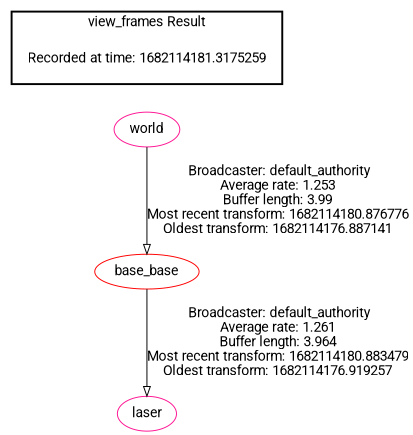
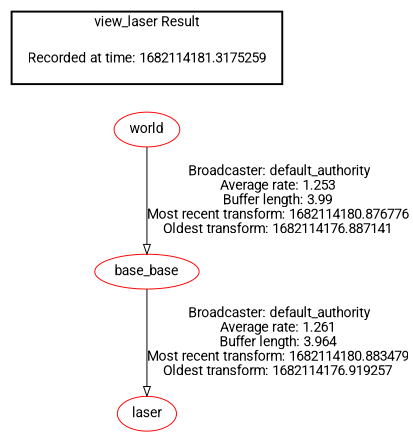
  digraph {
    fontname=Roboto
    node [color=deeppink fontname=Roboto]
    edge [fontname=Roboto arrowhead=onormal]
    "Recorded at time: 1682114181.3175259" [shape=plaintext]
-   world
+   world [color=red]
    n3 [color=red label=base_base]
-   laser
+   laser [color=red]
    subgraph cluster_1 {
      color=black
-     label="view_frames Result"
+     label="view_laser Result"
      style=bold
      "Recorded at time: 1682114181.3175259"
    }
    "Recorded at time: 1682114181.3175259" -> world [style=invis arrowhead=""]
    world -> n3 [label=" Broadcaster: default_authority\nAverage rate: 1.253\nBuffer length: 3.99\nMost recent transform: 1682114180.876776\nOldest transform: 1682114176.887141\n"]
    n3 -> laser [label=" Broadcaster: default_authority\nAverage rate: 1.261\nBuffer length: 3.964\nMost recent transform: 1682114180.883479\nOldest transform: 1682114176.919257\n"]
  }
